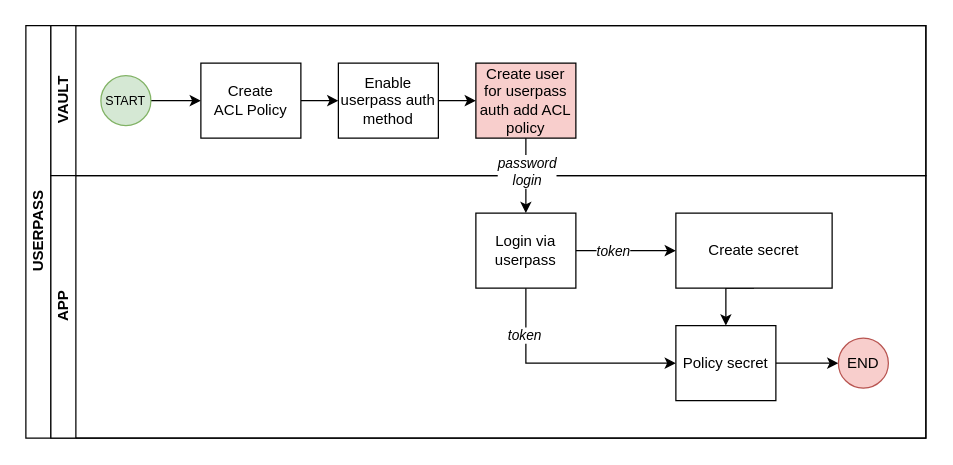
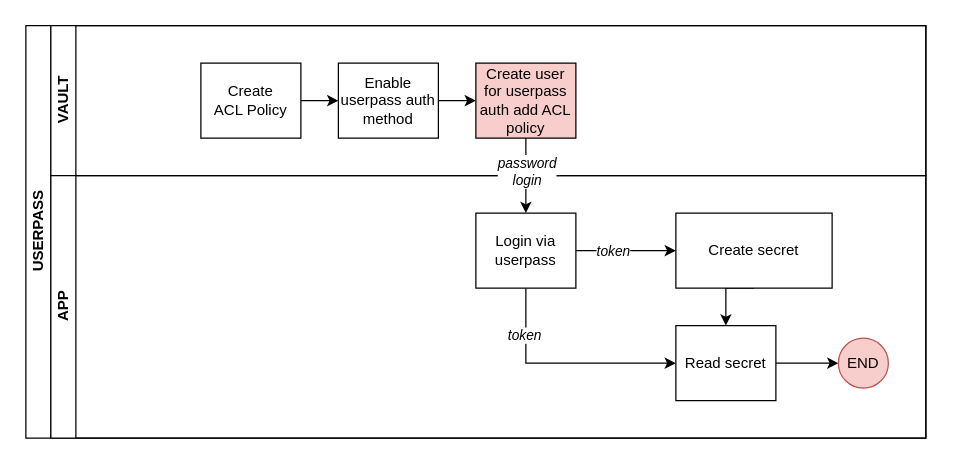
  <mxCell id="0" />
  <mxCell id="1" parent="0" />
  <mxCell id="2" value="USERPASS" style="swimlane;html=1;childLayout=stackLayout;resizeParent=1;resizeParentMax=0;horizontal=0;startSize=20;horizontalStack=0;" parent="1" vertex="1"><mxGeometry x="20" y="20" width="720" height="330" as="geometry" /></mxCell>
  <mxCell id="3" value="VAULT" style="swimlane;html=1;startSize=20;horizontal=0;" parent="2" vertex="1"><mxGeometry x="20" width="700" height="120" as="geometry" /></mxCell>
- <mxCell id="4" value="" style="edgeStyle=orthogonalEdgeStyle;rounded=0;orthogonalLoop=1;jettySize=auto;html=1;" parent="3" source="5" target="7" edge="1"><mxGeometry relative="1" as="geometry" /></mxCell>
- <mxCell id="5" value="&lt;font style=&quot;font-size: 10px;&quot;&gt;START&lt;/font&gt;" style="ellipse;whiteSpace=wrap;html=1;fillColor=#d5e8d4;strokeColor=#82b366;" parent="3" vertex="1"><mxGeometry x="40" y="40" width="40" height="40" as="geometry" /></mxCell>
  <mxCell id="6" value="" style="edgeStyle=orthogonalEdgeStyle;rounded=0;orthogonalLoop=1;jettySize=auto;html=1;" edge="1" parent="3" source="7" target="9"><mxGeometry relative="1" as="geometry" /></mxCell>
  <mxCell id="7" value="Create &#10;ACL Policy" style="rounded=0;whiteSpace=wrap;fontFamily=Helvetica;fontSize=12;fontColor=#000000;align=center;" parent="3" vertex="1"><mxGeometry x="120" y="30" width="80" height="60" as="geometry" /></mxCell>
  <mxCell id="8" value="" style="edgeStyle=orthogonalEdgeStyle;rounded=0;orthogonalLoop=1;jettySize=auto;html=1;" edge="1" parent="3" source="9" target="10"><mxGeometry relative="1" as="geometry" /></mxCell>
  <mxCell id="9" value="Enable userpass auth method" style="rounded=0;fontFamily=Helvetica;fontSize=12;fontColor=#000000;align=center;whiteSpace=wrap;" vertex="1" parent="3"><mxGeometry x="230" y="30" width="80" height="60" as="geometry" /></mxCell>
  <mxCell id="10" value="Create user for userpass auth add ACL policy" style="rounded=0;fontFamily=Helvetica;fontSize=12;fontColor=#000000;align=center;whiteSpace=wrap;fillColor=#f8cecc;" vertex="1" parent="3"><mxGeometry x="340" y="30" width="80" height="60" as="geometry" /></mxCell>
  <mxCell id="11" value="APP" style="swimlane;html=1;startSize=20;horizontal=0;" parent="2" vertex="1"><mxGeometry x="20" y="120" width="700" height="210" as="geometry" /></mxCell>
  <mxCell id="12" value="" style="edgeStyle=orthogonalEdgeStyle;rounded=0;orthogonalLoop=1;jettySize=auto;html=1;endArrow=classic;endFill=1;" parent="11" source="13" target="14" edge="1"><mxGeometry relative="1" as="geometry" /></mxCell>
- <mxCell id="13" value="Policy secret" style="rounded=0;whiteSpace=wrap;html=1;fontFamily=Helvetica;fontSize=12;fontColor=#000000;align=center;" parent="11" vertex="1"><mxGeometry x="500" y="120" width="80" height="60" as="geometry" /></mxCell>
+ <mxCell id="13" value="Read secret" style="rounded=0;whiteSpace=wrap;html=1;fontFamily=Helvetica;fontSize=12;fontColor=#000000;align=center;" parent="11" vertex="1"><mxGeometry x="500" y="120" width="80" height="60" as="geometry" /></mxCell>
  <mxCell id="14" value="END" style="ellipse;whiteSpace=wrap;html=1;fillColor=#f8cecc;strokeColor=#b85450;" parent="11" vertex="1"><mxGeometry x="630" y="130" width="40" height="40" as="geometry" /></mxCell>
  <mxCell id="15" value="" style="edgeStyle=orthogonalEdgeStyle;rounded=0;orthogonalLoop=1;jettySize=auto;html=1;" edge="1" parent="11" source="19" target="21"><mxGeometry relative="1" as="geometry" /></mxCell>
  <mxCell id="16" value="&lt;i&gt;token&lt;/i&gt;" style="edgeLabel;html=1;align=center;verticalAlign=middle;resizable=0;points=[];" vertex="1" connectable="0" parent="15"><mxGeometry x="-0.34" y="2" relative="1" as="geometry"><mxPoint x="3" y="2" as="offset" /></mxGeometry></mxCell>
  <mxCell id="17" style="edgeStyle=orthogonalEdgeStyle;rounded=0;orthogonalLoop=1;jettySize=auto;html=1;entryX=0;entryY=0.5;entryDx=0;entryDy=0;" edge="1" parent="11" source="19" target="13"><mxGeometry relative="1" as="geometry"><Array as="points"><mxPoint x="380" y="150" /></Array></mxGeometry></mxCell>
  <mxCell id="18" value="&lt;i&gt;token&lt;/i&gt;" style="edgeLabel;html=1;align=center;verticalAlign=middle;resizable=0;points=[];" vertex="1" connectable="0" parent="17"><mxGeometry x="-0.59" y="-2" relative="1" as="geometry"><mxPoint as="offset" /></mxGeometry></mxCell>
  <mxCell id="19" value="Login via userpass" style="rounded=0;fontFamily=Helvetica;fontSize=12;fontColor=#000000;align=center;whiteSpace=wrap;" vertex="1" parent="11"><mxGeometry x="340" y="30" width="80" height="60" as="geometry" /></mxCell>
  <mxCell id="20" style="edgeStyle=orthogonalEdgeStyle;rounded=0;orthogonalLoop=1;jettySize=auto;html=1;exitX=0.5;exitY=1;exitDx=0;exitDy=0;entryX=0.5;entryY=0;entryDx=0;entryDy=0;" edge="1" parent="11" source="21" target="13"><mxGeometry relative="1" as="geometry" /></mxCell>
  <mxCell id="21" value="Create secret" style="rounded=0;fontFamily=Helvetica;fontSize=12;fontColor=#000000;align=center;whiteSpace=wrap;glass=0;" vertex="1" parent="11"><mxGeometry x="500" y="30" width="125" height="60" as="geometry" /></mxCell>
  <mxCell id="22" value="" style="edgeStyle=orthogonalEdgeStyle;rounded=0;orthogonalLoop=1;jettySize=auto;html=1;" edge="1" parent="2" source="10" target="19"><mxGeometry relative="1" as="geometry" /></mxCell>
  <mxCell id="23" value="&lt;i&gt;password&lt;/i&gt;&lt;div&gt;&lt;i&gt;login&lt;/i&gt;&lt;/div&gt;" style="edgeLabel;html=1;align=center;verticalAlign=middle;resizable=0;points=[];" vertex="1" connectable="0" parent="22"><mxGeometry x="-0.145" relative="1" as="geometry"><mxPoint as="offset" /></mxGeometry></mxCell>
